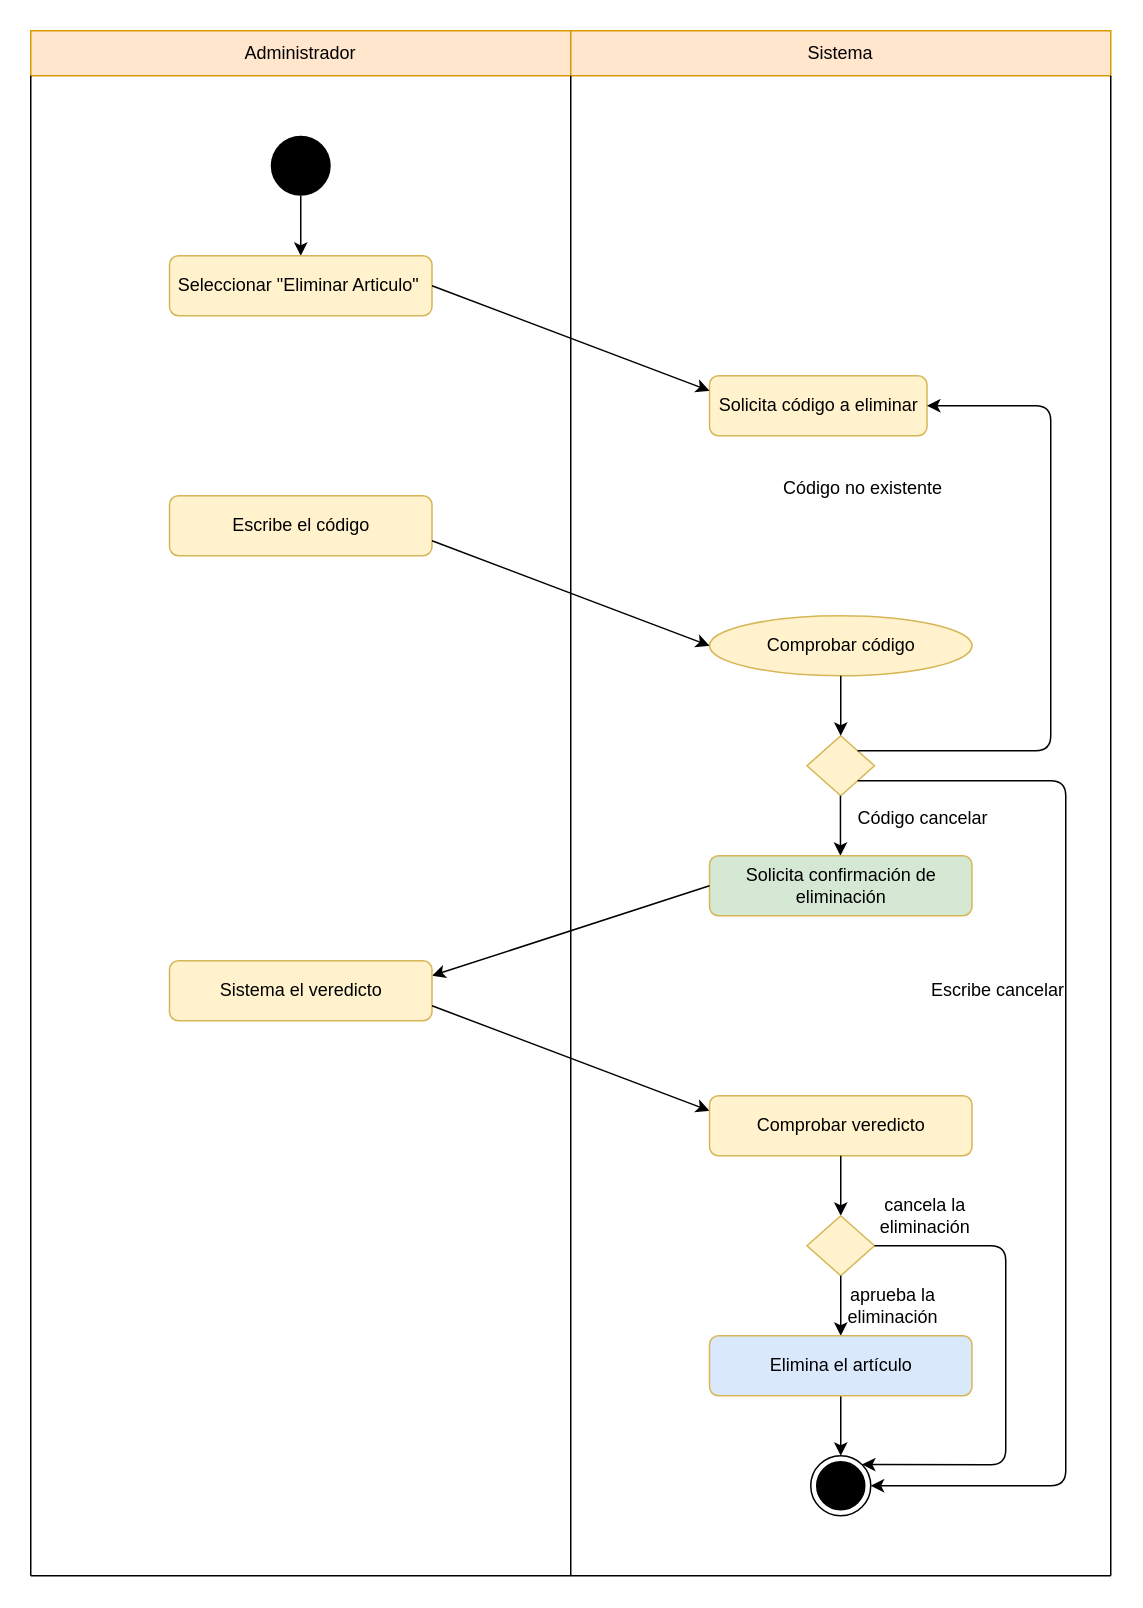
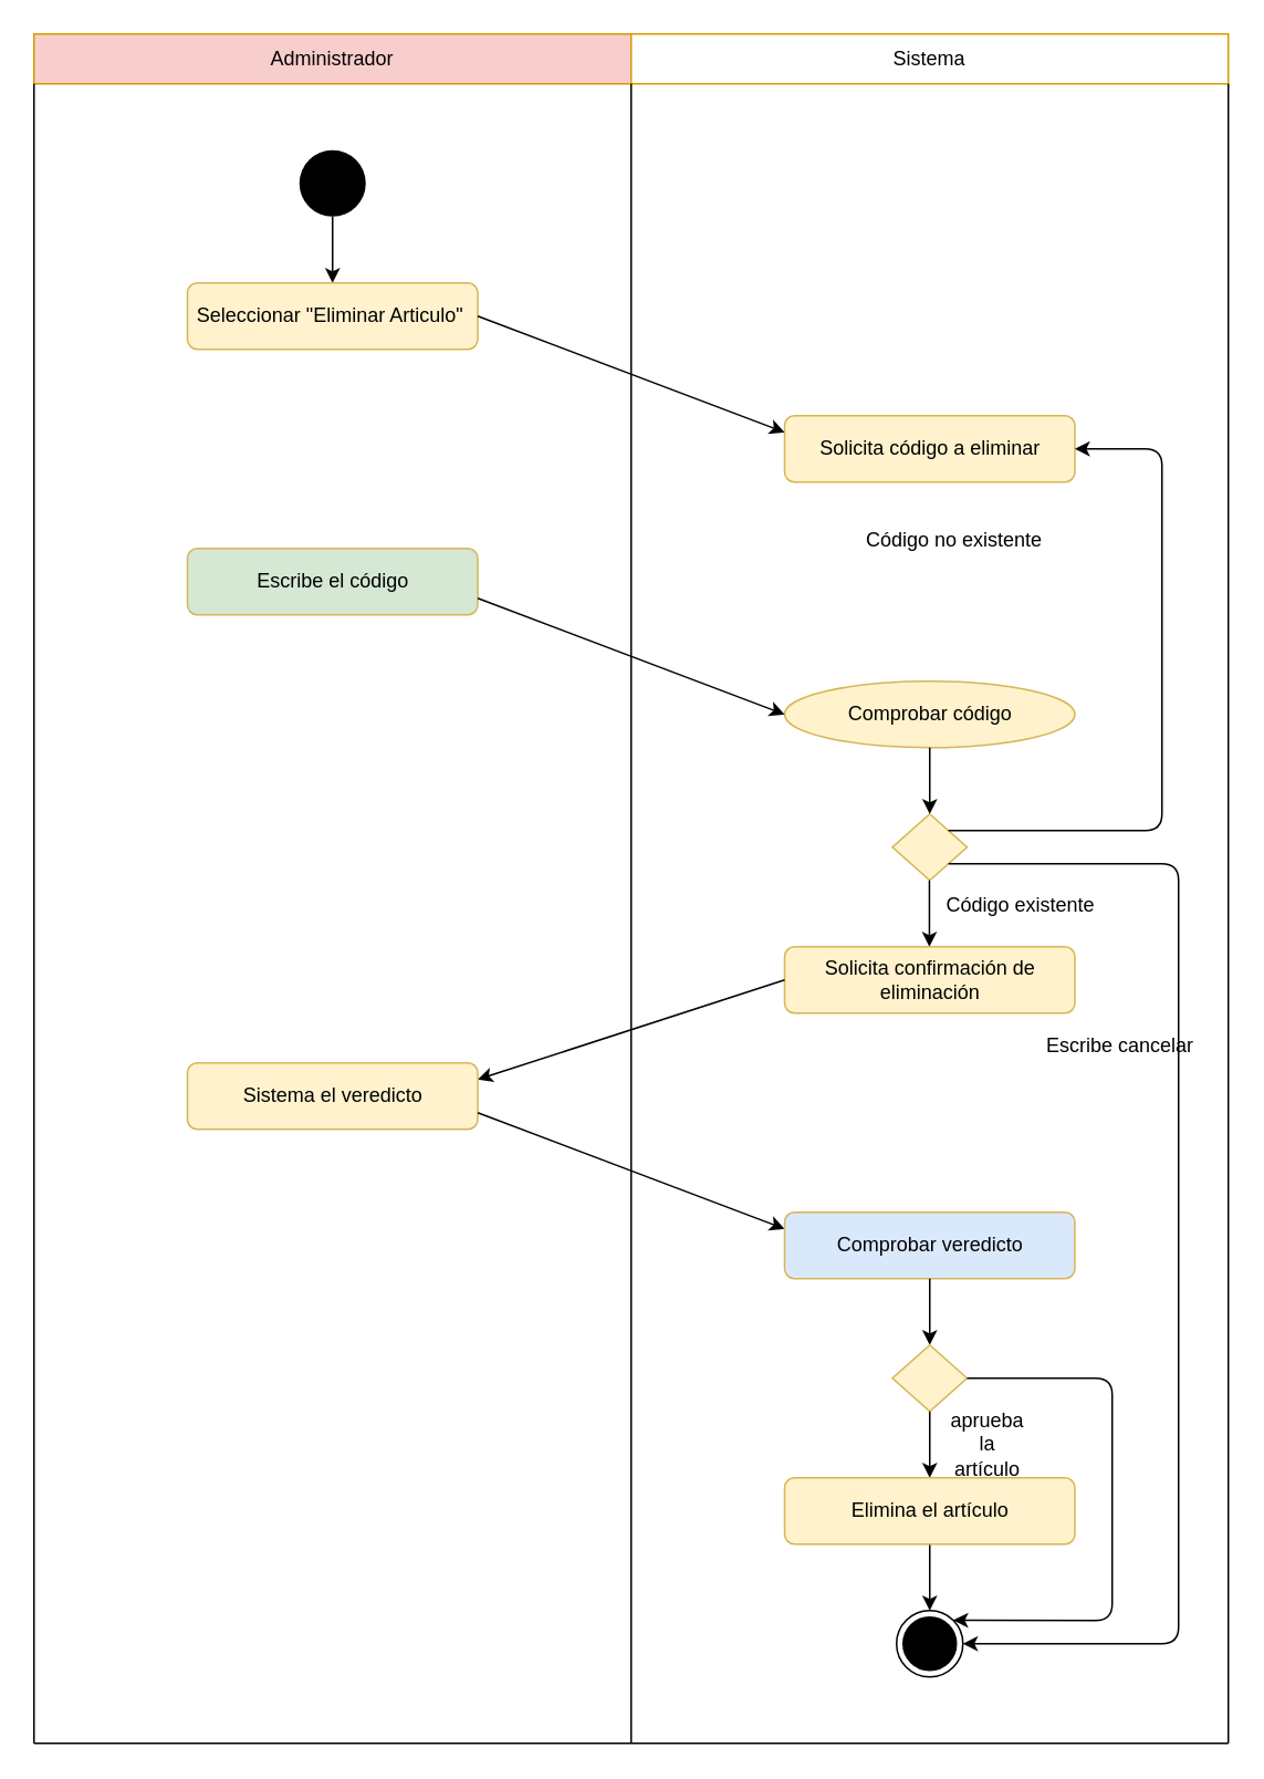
  <mxCell id="0" />
  <mxCell id="1" parent="0" />
  <mxCell id="2" value="" style="ellipse;fillColor=#000000;strokeColor=none;" parent="1" vertex="1"><mxGeometry x="180" y="90" width="40" height="40" as="geometry" /></mxCell>
- <mxCell id="3" value="Administrador" style="rounded=0;whiteSpace=wrap;html=1;fillColor=#ffe6cc;strokeColor=#d79b00;" parent="1" vertex="1"><mxGeometry x="20" y="20" width="360" height="30" as="geometry" /></mxCell>
- <mxCell id="4" value="Sistema" style="rounded=0;whiteSpace=wrap;html=1;fillColor=#ffe6cc;strokeColor=#d79b00;" parent="1" vertex="1"><mxGeometry x="380" y="20" width="360" height="30" as="geometry" /></mxCell>
+ <mxCell id="3" value="Administrador" style="rounded=0;whiteSpace=wrap;html=1;fillColor=#f8cecc;strokeColor=#d79b00;" parent="1" vertex="1"><mxGeometry x="20" y="20" width="360" height="30" as="geometry" /></mxCell>
+ <mxCell id="4" value="Sistema" style="rounded=0;whiteSpace=wrap;html=1;fillColor=#ffffff;strokeColor=#d79b00;" parent="1" vertex="1"><mxGeometry x="380" y="20" width="360" height="30" as="geometry" /></mxCell>
  <mxCell id="5" value="" style="endArrow=classic;html=1;exitX=0.5;exitY=1;exitDx=0;exitDy=0;entryX=0.5;entryY=0;entryDx=0;entryDy=0;" parent="1" source="2" target="9" edge="1"><mxGeometry width="50" height="50" relative="1" as="geometry"><mxPoint x="370" y="210" as="sourcePoint" /><mxPoint x="200" y="160" as="targetPoint" /></mxGeometry></mxCell>
  <mxCell id="6" value="" style="endArrow=none;html=1;entryX=0;entryY=1;entryDx=0;entryDy=0;" parent="1" target="4" edge="1"><mxGeometry width="50" height="50" relative="1" as="geometry"><mxPoint x="380" y="1050" as="sourcePoint" /><mxPoint x="420" y="260" as="targetPoint" /></mxGeometry></mxCell>
  <mxCell id="7" value="" style="endArrow=none;html=1;entryX=0;entryY=1;entryDx=0;entryDy=0;" parent="1" edge="1"><mxGeometry width="50" height="50" relative="1" as="geometry"><mxPoint x="20" y="1050" as="sourcePoint" /><mxPoint x="20" y="50" as="targetPoint" /></mxGeometry></mxCell>
  <mxCell id="8" value="" style="endArrow=none;html=1;entryX=0;entryY=1;entryDx=0;entryDy=0;" parent="1" edge="1"><mxGeometry width="50" height="50" relative="1" as="geometry"><mxPoint x="740" y="1050" as="sourcePoint" /><mxPoint x="740" y="50" as="targetPoint" /></mxGeometry></mxCell>
  <mxCell id="9" value="Seleccionar &quot;Eliminar Articulo&quot;&amp;nbsp;" style="rounded=1;whiteSpace=wrap;html=1;fillColor=#fff2cc;strokeColor=#d6b656;" parent="1" vertex="1"><mxGeometry x="112.5" y="170" width="175" height="40" as="geometry" /></mxCell>
- <mxCell id="10" value="Solicita código a eliminar" style="rounded=1;whiteSpace=wrap;html=1;fillColor=#fff2cc;strokeColor=#d6b656;" parent="1" vertex="1"><mxGeometry x="472.5" y="250" width="145" height="40" as="geometry" /></mxCell>
+ <mxCell id="10" value="Solicita código a eliminar" style="rounded=1;whiteSpace=wrap;html=1;fillColor=#fff2cc;strokeColor=#d6b656;" parent="1" vertex="1"><mxGeometry x="472.5" y="250" width="175" height="40" as="geometry" /></mxCell>
  <mxCell id="11" value="" style="endArrow=classic;html=1;exitX=1;exitY=0.5;exitDx=0;exitDy=0;entryX=0;entryY=0.25;entryDx=0;entryDy=0;" parent="1" source="9" target="10" edge="1"><mxGeometry width="50" height="50" relative="1" as="geometry"><mxPoint x="370" y="300" as="sourcePoint" /><mxPoint x="420" y="250" as="targetPoint" /></mxGeometry></mxCell>
- <mxCell id="12" value="Escribe el código" style="rounded=1;whiteSpace=wrap;html=1;fillColor=#fff2cc;strokeColor=#d6b656;" parent="1" vertex="1"><mxGeometry x="112.5" y="330" width="175" height="40" as="geometry" /></mxCell>
+ <mxCell id="12" value="Escribe el código" style="rounded=1;whiteSpace=wrap;html=1;fillColor=#d5e8d4;strokeColor=#d6b656;" parent="1" vertex="1"><mxGeometry x="112.5" y="330" width="175" height="40" as="geometry" /></mxCell>
  <mxCell id="13" value="Comprobar código" style="ellipse;whiteSpace=wrap;html=1;fillColor=#fff2cc;strokeColor=#d6b656;" parent="1" vertex="1"><mxGeometry x="472.5" y="410" width="175" height="40" as="geometry" /></mxCell>
  <mxCell id="14" value="" style="endArrow=classic;html=1;exitX=1;exitY=0.5;exitDx=0;exitDy=0;entryX=0;entryY=0.5;entryDx=0;entryDy=0;" parent="1" target="13" edge="1"><mxGeometry width="50" height="50" relative="1" as="geometry"><mxPoint x="287.5" y="360" as="sourcePoint" /><mxPoint x="472.5" y="430" as="targetPoint" /></mxGeometry></mxCell>
  <mxCell id="15" value="" style="rhombus;whiteSpace=wrap;html=1;fillColor=#fff2cc;strokeColor=#d6b656;" parent="1" vertex="1"><mxGeometry x="537.5" y="490" width="45" height="40" as="geometry" /></mxCell>
  <mxCell id="16" value="" style="endArrow=classic;html=1;exitX=0.5;exitY=1;exitDx=0;exitDy=0;entryX=0.5;entryY=0;entryDx=0;entryDy=0;" parent="1" source="13" target="15" edge="1"><mxGeometry width="50" height="50" relative="1" as="geometry"><mxPoint x="297.5" y="370" as="sourcePoint" /><mxPoint x="482.5" y="440" as="targetPoint" /></mxGeometry></mxCell>
  <mxCell id="17" value="" style="endArrow=classic;html=1;exitX=1;exitY=0;exitDx=0;exitDy=0;entryX=1;entryY=0.5;entryDx=0;entryDy=0;startArrow=none;startFill=0;endFill=1;" parent="1" source="15" target="10" edge="1"><mxGeometry width="50" height="50" relative="1" as="geometry"><mxPoint x="380" y="350" as="sourcePoint" /><mxPoint x="700" y="270" as="targetPoint" /><Array as="points"><mxPoint x="700" y="500" /><mxPoint x="700" y="270" /></Array></mxGeometry></mxCell>
  <mxCell id="18" value="Código no existente" style="text;html=1;strokeColor=none;fillColor=none;align=center;verticalAlign=middle;whiteSpace=wrap;rounded=0;" parent="1" vertex="1"><mxGeometry x="510" y="315" width="130" height="20" as="geometry" /></mxCell>
  <mxCell id="19" value="" style="endArrow=classic;html=1;exitX=0.5;exitY=1;exitDx=0;exitDy=0;entryX=0.5;entryY=0;entryDx=0;entryDy=0;" parent="1" edge="1"><mxGeometry width="50" height="50" relative="1" as="geometry"><mxPoint x="559.8" y="530" as="sourcePoint" /><mxPoint x="559.8" y="570" as="targetPoint" /></mxGeometry></mxCell>
- <mxCell id="20" value="Código cancelar" style="text;html=1;strokeColor=none;fillColor=none;align=center;verticalAlign=middle;whiteSpace=wrap;rounded=0;" parent="1" vertex="1"><mxGeometry x="560" y="535" width="110" height="20" as="geometry" /></mxCell>
+ <mxCell id="20" value="Código existente" style="text;html=1;strokeColor=none;fillColor=none;align=center;verticalAlign=middle;whiteSpace=wrap;rounded=0;" parent="1" vertex="1"><mxGeometry x="560" y="535" width="110" height="20" as="geometry" /></mxCell>
  <mxCell id="21" value="" style="ellipse;html=1;shape=endState;fillColor=#000000;strokeColor=#000000;" parent="1" vertex="1"><mxGeometry x="540" y="970" width="40" height="40" as="geometry" /></mxCell>
- <mxCell id="22" value="Solicita confirmación de eliminación" style="rounded=1;whiteSpace=wrap;html=1;fillColor=#d5e8d4;strokeColor=#d6b656;" parent="1" vertex="1"><mxGeometry x="472.5" y="570" width="175" height="40" as="geometry" /></mxCell>
+ <mxCell id="22" value="Solicita confirmación de eliminación" style="rounded=1;whiteSpace=wrap;html=1;fillColor=#fff2cc;strokeColor=#d6b656;" parent="1" vertex="1"><mxGeometry x="472.5" y="570" width="175" height="40" as="geometry" /></mxCell>
  <mxCell id="23" value="" style="endArrow=classic;html=1;" parent="1" edge="1"><mxGeometry width="50" height="50" relative="1" as="geometry"><mxPoint x="560" y="930" as="sourcePoint" /><mxPoint x="560" y="970" as="targetPoint" /></mxGeometry></mxCell>
  <mxCell id="24" value="" style="endArrow=none;html=1;" parent="1" edge="1"><mxGeometry width="50" height="50" relative="1" as="geometry"><mxPoint x="20" y="1050" as="sourcePoint" /><mxPoint x="740" y="1050" as="targetPoint" /></mxGeometry></mxCell>
  <mxCell id="25" value="" style="endArrow=classic;html=1;entryX=1;entryY=0.25;entryDx=0;entryDy=0;exitX=0;exitY=0.75;exitDx=0;exitDy=0;" edge="1" parent="1"><mxGeometry width="50" height="50" relative="1" as="geometry"><mxPoint x="472.5" y="590" as="sourcePoint" /><mxPoint x="287.5" y="650" as="targetPoint" /></mxGeometry></mxCell>
  <mxCell id="26" value="Sistema el veredicto" style="rounded=1;whiteSpace=wrap;html=1;fillColor=#fff2cc;strokeColor=#d6b656;" vertex="1" parent="1"><mxGeometry x="112.5" y="640" width="175" height="40" as="geometry" /></mxCell>
  <mxCell id="27" value="" style="endArrow=classic;html=1;exitX=1;exitY=0.5;exitDx=0;exitDy=0;entryX=0;entryY=0.5;entryDx=0;entryDy=0;" edge="1" parent="1"><mxGeometry width="50" height="50" relative="1" as="geometry"><mxPoint x="287.5" y="670" as="sourcePoint" /><mxPoint x="472.5" y="740" as="targetPoint" /></mxGeometry></mxCell>
- <mxCell id="28" value="Comprobar veredicto" style="rounded=1;whiteSpace=wrap;html=1;fillColor=#fff2cc;strokeColor=#d6b656;" vertex="1" parent="1"><mxGeometry x="472.5" y="730" width="175" height="40" as="geometry" /></mxCell>
+ <mxCell id="28" value="Comprobar veredicto" style="rounded=1;whiteSpace=wrap;html=1;fillColor=#dae8fc;strokeColor=#d6b656;" vertex="1" parent="1"><mxGeometry x="472.5" y="730" width="175" height="40" as="geometry" /></mxCell>
  <mxCell id="29" value="" style="endArrow=classic;html=1;exitX=0.5;exitY=1;exitDx=0;exitDy=0;" edge="1" parent="1"><mxGeometry width="50" height="50" relative="1" as="geometry"><mxPoint x="560" y="770" as="sourcePoint" /><mxPoint x="560" y="810" as="targetPoint" /></mxGeometry></mxCell>
  <mxCell id="30" value="" style="rhombus;whiteSpace=wrap;html=1;fillColor=#fff2cc;strokeColor=#d6b656;" vertex="1" parent="1"><mxGeometry x="537.5" y="810" width="45" height="40" as="geometry" /></mxCell>
  <mxCell id="31" value="" style="endArrow=classic;html=1;entryX=0.5;entryY=0;entryDx=0;entryDy=0;exitX=0.5;exitY=1;exitDx=0;exitDy=0;" edge="1" parent="1" source="30"><mxGeometry width="50" height="50" relative="1" as="geometry"><mxPoint x="560" y="860" as="sourcePoint" /><mxPoint x="560" y="890" as="targetPoint" /></mxGeometry></mxCell>
- <mxCell id="32" value="Elimina el artículo" style="rounded=1;whiteSpace=wrap;html=1;fillColor=#dae8fc;strokeColor=#d6b656;" vertex="1" parent="1"><mxGeometry x="472.5" y="890" width="175" height="40" as="geometry" /></mxCell>
- <mxCell id="33" value="aprueba la eliminación" style="text;html=1;strokeColor=none;fillColor=none;align=center;verticalAlign=middle;whiteSpace=wrap;rounded=0;" vertex="1" parent="1"><mxGeometry x="570" y="860" width="50" height="20" as="geometry" /></mxCell>
+ <mxCell id="32" value="Elimina el artículo" style="rounded=1;whiteSpace=wrap;html=1;fillColor=#fff2cc;strokeColor=#d6b656;" vertex="1" parent="1"><mxGeometry x="472.5" y="890" width="175" height="40" as="geometry" /></mxCell>
+ <mxCell id="33" value="aprueba la artículo" style="text;html=1;strokeColor=none;fillColor=none;align=center;verticalAlign=middle;whiteSpace=wrap;rounded=0;" vertex="1" parent="1"><mxGeometry x="570" y="860" width="50" height="20" as="geometry" /></mxCell>
  <mxCell id="34" value="" style="endArrow=classic;html=1;exitX=1;exitY=0.5;exitDx=0;exitDy=0;entryX=1;entryY=0;entryDx=0;entryDy=0;" edge="1" parent="1" source="30" target="21"><mxGeometry width="50" height="50" relative="1" as="geometry"><mxPoint x="530" y="1040" as="sourcePoint" /><mxPoint x="580" y="990" as="targetPoint" /><Array as="points"><mxPoint x="670" y="830" /><mxPoint x="670" y="976" /></Array></mxGeometry></mxCell>
- <mxCell id="35" value="cancela la eliminación" style="text;html=1;strokeColor=none;fillColor=none;align=center;verticalAlign=middle;whiteSpace=wrap;rounded=0;" vertex="1" parent="1"><mxGeometry x="585" y="800" width="62.5" height="20" as="geometry" /></mxCell>
  <mxCell id="36" value="" style="endArrow=classic;html=1;exitX=1;exitY=1;exitDx=0;exitDy=0;" edge="1" parent="1" source="15"><mxGeometry width="50" height="50" relative="1" as="geometry"><mxPoint x="530" y="1040" as="sourcePoint" /><mxPoint x="580" y="990" as="targetPoint" /><Array as="points"><mxPoint x="710" y="520" /><mxPoint x="710" y="990" /></Array></mxGeometry></mxCell>
- <mxCell id="37" value="Escribe cancelar" style="text;html=1;strokeColor=none;fillColor=none;align=center;verticalAlign=middle;whiteSpace=wrap;rounded=0;" vertex="1" parent="1"><mxGeometry x="610" y="650" width="110" height="20" as="geometry" /></mxCell>
+ <mxCell id="37" value="Escribe cancelar" style="text;html=1;strokeColor=none;fillColor=none;align=center;verticalAlign=middle;whiteSpace=wrap;rounded=0;" vertex="1" parent="1"><mxGeometry x="620" y="620" width="110" height="20" as="geometry" /></mxCell>
